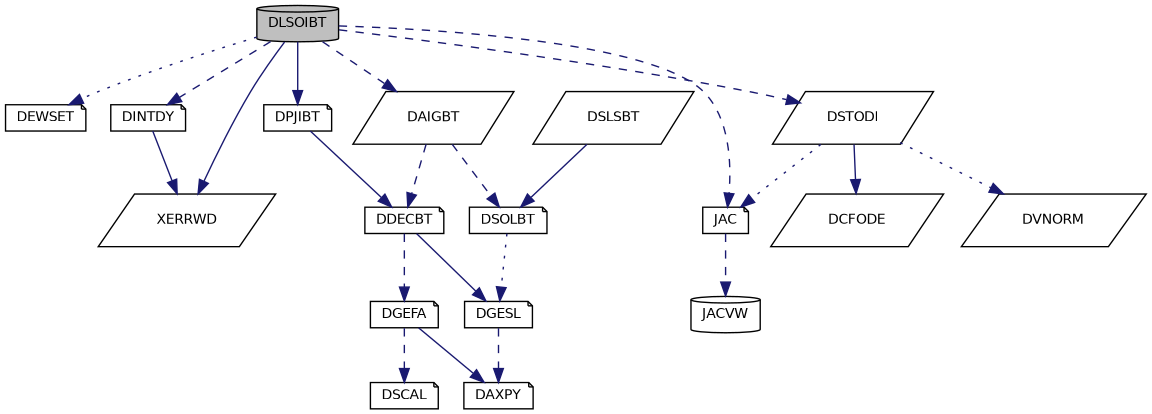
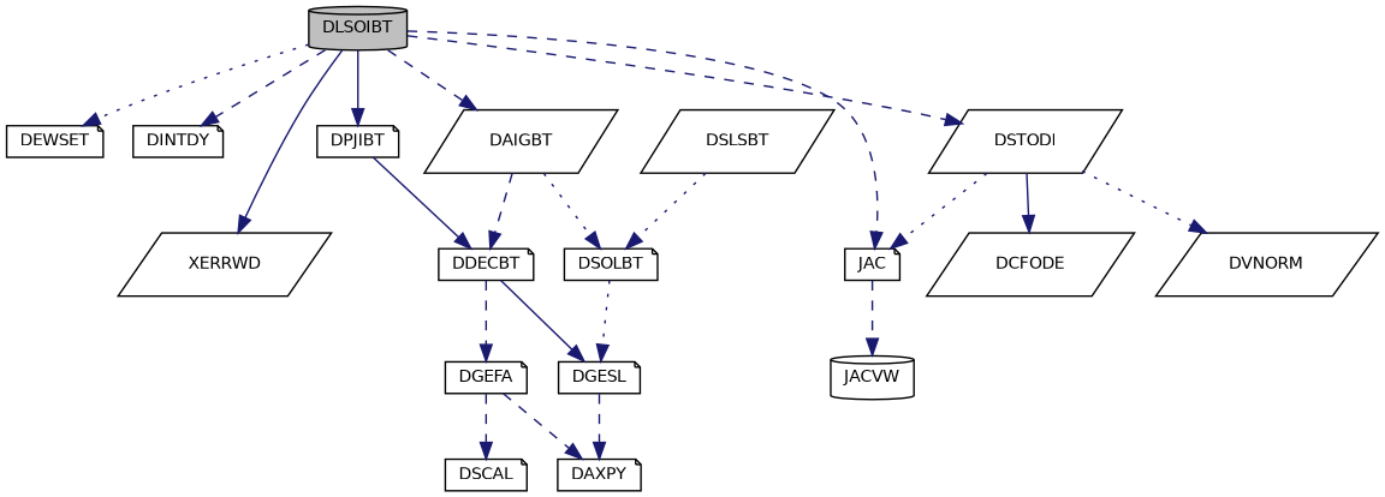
  digraph {
    rankdir=TB
    node [color=black fillcolor=white fontname=Helvetica fontsize=10 shape=note style=filled]
    edge [color=midnightblue fontname=Helvetica fontsize=10 labelfontname=Helvetica labelfontsize=10 style=dashed]
    n1 [fillcolor=grey75 fontcolor=black height=0.2 label=DLSOIBT shape=cylinder width=0.4]
    n2 [height=0.2 label=DAIGBT shape=parallelogram width=0.4]
    n3 [height=0.2 label=DEWSET width=0.4]
    n4 [height=0.2 label=DINTDY width=0.4]
    n5 [height=0.2 label=XERRWD shape=parallelogram width=0.4]
    n6 [height=0.2 label=DPJIBT width=0.4]
    n7 [height=0.2 label=JAC width=0.4]
    n8 [height=0.2 label=DSTODI shape=parallelogram width=0.4]
    n9 [height=0.2 label=DDECBT width=0.4]
    n10 [height=0.2 label=DSOLBT width=0.4]
    n11 [height=0.2 label=JACVW shape=cylinder width=0.4]
    n12 [height=0.2 label=DSLSBT shape=parallelogram width=0.4]
    n13 [height=0.2 label=DCFODE shape=parallelogram width=0.4]
    n14 [height=0.2 label=DVNORM shape=parallelogram width=0.4]
    n15 [height=0.2 label=DGEFA width=0.4]
    n16 [height=0.2 label=DGESL width=0.4]
    n17 [height=0.2 label=DAXPY width=0.4]
    n18 [height=0.2 label=DSCAL width=0.4]
    n1 -> n2
    n1 -> n3 [style=dotted]
    n1 -> n4
    n1 -> n5 [style=solid]
    n1 -> n6 [style=solid]
    n1 -> n7
    n1 -> n8
    n2 -> n9
-   n2 -> n10
-   n4 -> n5 [style=solid]
+   n2 -> n10 [style=dotted]
    n6 -> n9 [style=solid]
    n7 -> n11
    n8 -> n7 [style=dotted]
    n8 -> n13 [style=solid]
    n8 -> n14 [style=dotted]
    n9 -> n15
    n9 -> n16 [style=solid]
    n10 -> n16 [style=dotted]
-   n12 -> n10 [style=solid]
-   n15 -> n17 [style=solid]
+   n12 -> n10 [style=dotted]
+   n15 -> n17
    n15 -> n18
    n16 -> n17
  }
